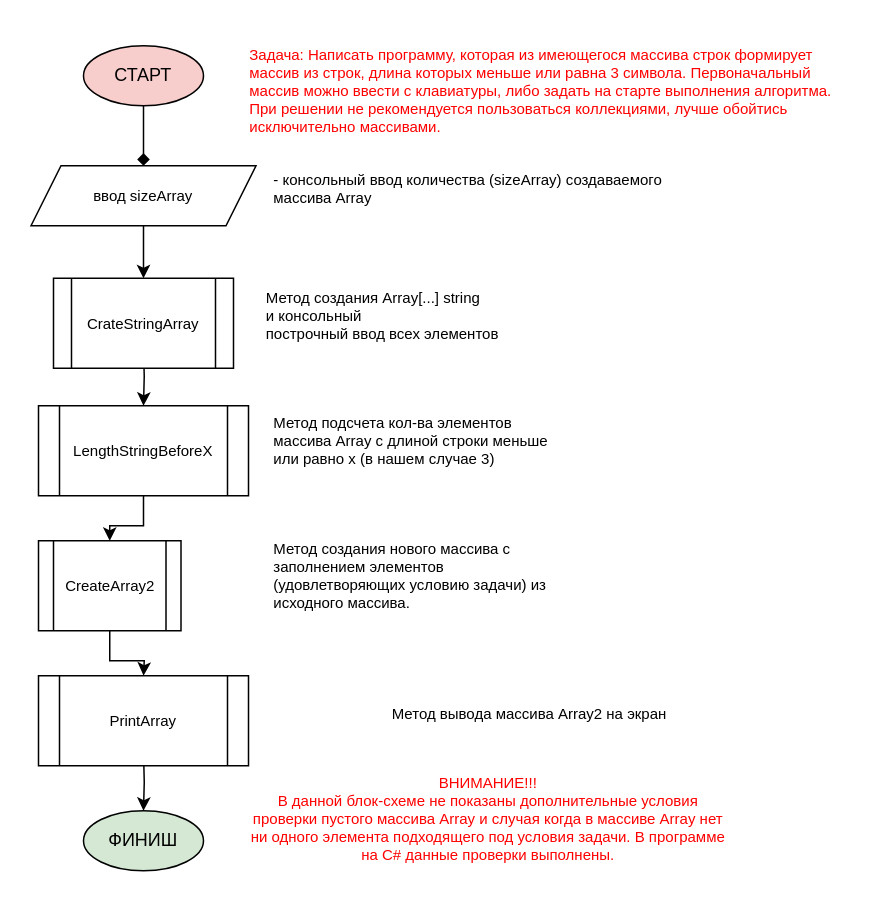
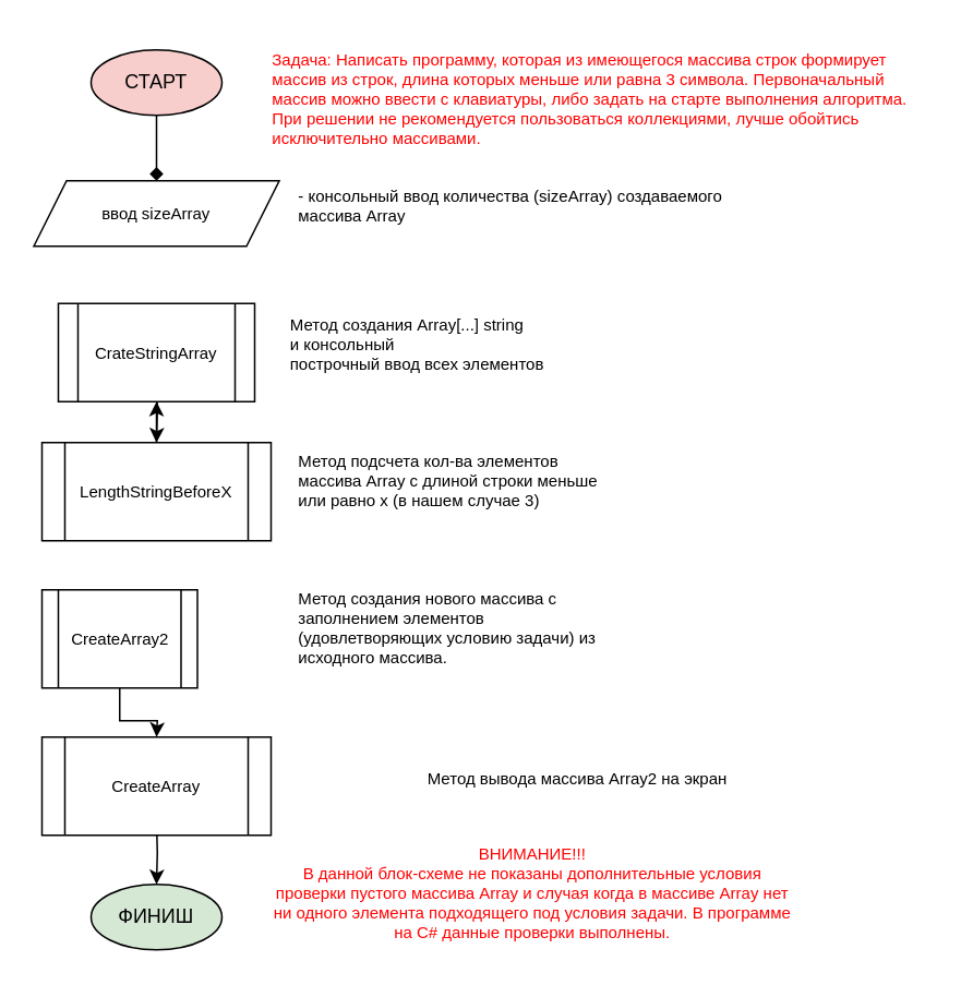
  <mxCell id="0" />
  <mxCell id="1" parent="0" />
  <mxCell id="2" value="" style="edgeStyle=orthogonalEdgeStyle;rounded=0;orthogonalLoop=1;jettySize=auto;html=1;fontSize=10;endArrow=diamond;" parent="1" source="3" target="5" edge="1"><mxGeometry relative="1" as="geometry" /></mxCell>
  <mxCell id="3" value="СТАРТ" style="ellipse;whiteSpace=wrap;html=1;fillColor=#f8cecc;" parent="1" vertex="1"><mxGeometry x="55" y="30" width="80" height="40" as="geometry" /></mxCell>
- <mxCell id="4" value="" style="edgeStyle=orthogonalEdgeStyle;rounded=0;orthogonalLoop=1;jettySize=auto;html=1;fontSize=12;entryX=0.5;entryY=0;entryDx=0;entryDy=0;" parent="1" source="5" target="15" edge="1"><mxGeometry relative="1" as="geometry"><mxPoint x="95" y="170" as="targetPoint" /></mxGeometry></mxCell>
  <mxCell id="5" value="&lt;font style=&quot;font-size: 10px;&quot;&gt;ввод sizeArray&lt;/font&gt;" style="shape=parallelogram;perimeter=parallelogramPerimeter;whiteSpace=wrap;html=1;fixedSize=1;" parent="1" vertex="1"><mxGeometry x="20" y="110" width="150" height="40" as="geometry" /></mxCell>
  <mxCell id="6" value="" style="edgeStyle=orthogonalEdgeStyle;rounded=0;orthogonalLoop=1;jettySize=auto;html=1;fontSize=12;entryX=0.5;entryY=0;entryDx=0;entryDy=0;" parent="1" edge="1"><mxGeometry relative="1" as="geometry"><mxPoint x="95" y="230" as="sourcePoint" /><mxPoint x="95" y="270" as="targetPoint" /></mxGeometry></mxCell>
  <mxCell id="7" value="- консольный ввод количества (sizeArray) создаваемого массива Array" style="text;html=1;strokeColor=none;fillColor=none;align=left;verticalAlign=middle;whiteSpace=wrap;rounded=0;fontSize=10;" parent="1" vertex="1"><mxGeometry x="180" y="100" width="270" height="50" as="geometry" /></mxCell>
  <mxCell id="8" value="&lt;span style=&quot;text-align: center;&quot;&gt;Метод создания Array[...] string&lt;/span&gt;&lt;br style=&quot;text-align: center;&quot;&gt;&lt;span style=&quot;text-align: center;&quot;&gt;и консольный&lt;/span&gt;&lt;br style=&quot;text-align: center;&quot;&gt;&lt;span style=&quot;text-align: center;&quot;&gt;построчный ввод всех элементов&lt;/span&gt;" style="text;html=1;strokeColor=none;fillColor=none;align=left;verticalAlign=middle;whiteSpace=wrap;rounded=0;fontSize=10;" parent="1" vertex="1"><mxGeometry x="175" y="185" width="320" height="50" as="geometry" /></mxCell>
  <mxCell id="9" value="Метод подсчета кол-ва элементов массива Array с длиной строки меньше или равно x (в нашем случае 3)" style="text;html=1;strokeColor=none;fillColor=none;align=left;verticalAlign=middle;whiteSpace=wrap;rounded=0;fontSize=10;" parent="1" vertex="1"><mxGeometry x="180" y="280" width="200" height="25" as="geometry" /></mxCell>
  <mxCell id="10" value="" style="edgeStyle=orthogonalEdgeStyle;rounded=0;orthogonalLoop=1;jettySize=auto;html=1;fontSize=12;" parent="1" target="12" edge="1"><mxGeometry relative="1" as="geometry"><mxPoint x="95" y="500" as="sourcePoint" /></mxGeometry></mxCell>
  <mxCell id="11" value="&lt;font style=&quot;font-size: 10px;&quot;&gt;Метод вывода массива Array2 на экран&lt;/font&gt;" style="text;html=1;strokeColor=none;fillColor=none;align=center;verticalAlign=middle;whiteSpace=wrap;rounded=0;fontSize=12;" parent="1" vertex="1"><mxGeometry x="255" y="460" width="195" height="30" as="geometry" /></mxCell>
  <mxCell id="12" value="ФИНИШ" style="ellipse;whiteSpace=wrap;html=1;fillColor=#d5e8d4;" parent="1" vertex="1"><mxGeometry x="55" y="540" width="80" height="40" as="geometry" /></mxCell>
  <mxCell id="13" value="&lt;h1 style=&quot;text-align: left; font-size: 10px;&quot;&gt;&lt;span style=&quot;font-weight: normal; font-size: 10px;&quot;&gt;&lt;span style=&quot;font-size: 10px;&quot;&gt;Задача: Написать программу, которая из имеющегося массива строк формирует массив из строк, длина&amp;nbsp;&lt;/span&gt;которых меньше или равна 3 символа. Первоначальный массив можно ввести с клавиатуры, либо задать на старте выполнения алгоритма. При решении не рекомендуется пользоваться коллекциями, лучше обойтись исключительно массивами.&lt;/span&gt;&lt;/h1&gt;" style="text;html=1;strokeColor=none;fillColor=none;align=center;verticalAlign=middle;whiteSpace=wrap;rounded=0;fontSize=10;fontStyle=0;fontColor=#FF0000;" parent="1" vertex="1"><mxGeometry x="165" y="20" width="400" height="80" as="geometry" /></mxCell>
  <mxCell id="14" value="ВНИМАНИЕ!!!&lt;br&gt;В данной блок-схеме не показаны дополнительные условия проверки пустого массива Array и случая когда в массиве Array нет ни одного элемента подходящего под условия задачи. В программе на C# данные проверки выполнены." style="text;html=1;strokeColor=none;fillColor=none;align=center;verticalAlign=middle;whiteSpace=wrap;rounded=0;fontSize=10;fontColor=#FF0000;" parent="1" vertex="1"><mxGeometry x="165" y="530" width="320" height="30" as="geometry" /></mxCell>
  <mxCell id="15" value="CrateStringArray" style="shape=process;whiteSpace=wrap;html=1;backgroundOutline=1;fontSize=10;" vertex="1" parent="1"><mxGeometry x="35" y="185" width="120" height="60" as="geometry" /></mxCell>
- <mxCell id="16" value="" style="edgeStyle=orthogonalEdgeStyle;rounded=0;orthogonalLoop=1;jettySize=auto;html=1;fontSize=10;" edge="1" parent="1" source="17" target="19"><mxGeometry relative="1" as="geometry" /></mxCell>
+ <mxCell id="16" value="" style="edgeStyle=orthogonalEdgeStyle;rounded=0;orthogonalLoop=1;jettySize=auto;html=1;fontSize=10;" edge="1" parent="1" source="17" target="15"><mxGeometry relative="1" as="geometry" /></mxCell>
  <mxCell id="17" value="LengthStringBeforeX" style="shape=process;whiteSpace=wrap;html=1;backgroundOutline=1;fontSize=10;" vertex="1" parent="1"><mxGeometry x="25" y="270" width="140" height="60" as="geometry" /></mxCell>
  <mxCell id="18" value="" style="edgeStyle=orthogonalEdgeStyle;rounded=0;orthogonalLoop=1;jettySize=auto;html=1;fontSize=10;" edge="1" parent="1" source="19"><mxGeometry relative="1" as="geometry"><mxPoint x="95" y="450" as="targetPoint" /></mxGeometry></mxCell>
  <mxCell id="19" value="CreateArray2" style="shape=process;whiteSpace=wrap;html=1;backgroundOutline=1;fontSize=10;" vertex="1" parent="1"><mxGeometry x="25" y="360" width="95" height="60" as="geometry" /></mxCell>
  <mxCell id="20" value="Метод создания нового массива с заполнением элементов (удовлетворяющих условию задачи) из исходного массива." style="text;html=1;strokeColor=none;fillColor=none;align=left;verticalAlign=middle;whiteSpace=wrap;rounded=0;fontSize=10;" vertex="1" parent="1"><mxGeometry x="180" y="370" width="200" height="25" as="geometry" /></mxCell>
- <mxCell id="21" value="PrintArray" style="shape=process;whiteSpace=wrap;html=1;backgroundOutline=1;fontSize=10;" vertex="1" parent="1"><mxGeometry x="25" y="450" width="140" height="60" as="geometry" /></mxCell>
+ <mxCell id="21" value="CreateArray" style="shape=process;whiteSpace=wrap;html=1;backgroundOutline=1;fontSize=10;" vertex="1" parent="1"><mxGeometry x="25" y="450" width="140" height="60" as="geometry" /></mxCell>
